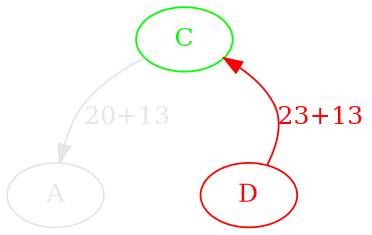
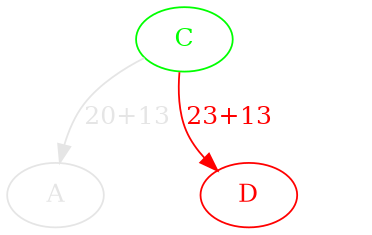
  digraph {
    A [color=gray90 fontcolor=gray90]
    C [color=green fontcolor=green]
    D [color=red fontcolor=red]
    C -> A [color=gray90 fontcolor=gray90 label="20+13"]
-   D -> C [color=red fontcolor=red label="23+13"]
+   C -> D [color=red fontcolor=red label="23+13"]
  }
